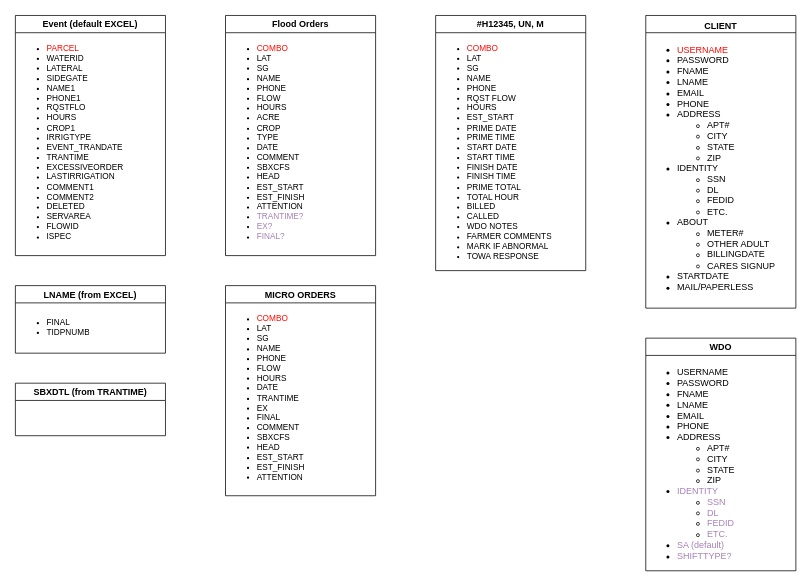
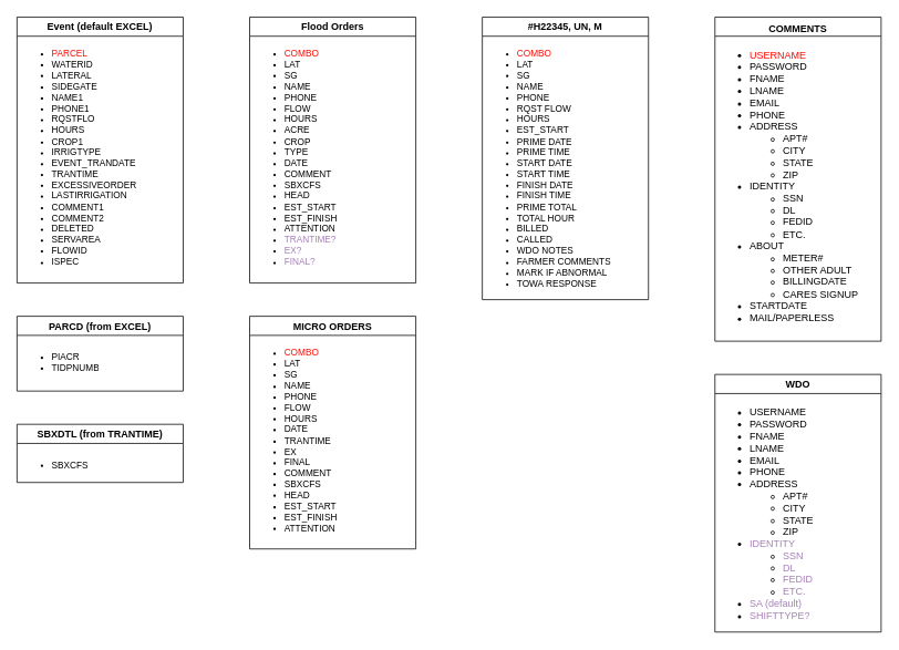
  <mxCell id="0" />
  <mxCell id="1" parent="0" />
  <mxCell id="2" value="Event (default EXCEL)" style="swimlane;" parent="1" vertex="1"><mxGeometry x="20" y="20" width="200" height="320" as="geometry" /></mxCell>
  <mxCell id="3" value="&lt;blockquote style=&quot;margin: 0 0 0 40px; border: none; padding: 0px;&quot;&gt;&lt;/blockquote&gt;&lt;ul style=&quot;font-size: 11px;&quot;&gt;&lt;li&gt;&lt;font color=&quot;#ff0b03&quot;&gt;PARCEL&lt;/font&gt;&lt;/li&gt;&lt;li&gt;WATERID&lt;/li&gt;&lt;li&gt;LATERAL&lt;/li&gt;&lt;li&gt;SIDEGATE&lt;/li&gt;&lt;li&gt;NAME1&lt;/li&gt;&lt;li&gt;PHONE1&lt;/li&gt;&lt;li&gt;RQSTFLO&lt;/li&gt;&lt;li&gt;HOURS&lt;/li&gt;&lt;li&gt;CROP1&lt;/li&gt;&lt;li&gt;IRRIGTYPE&lt;/li&gt;&lt;li&gt;EVENT_TRANDATE&lt;/li&gt;&lt;li&gt;TRANTIME&lt;/li&gt;&lt;li&gt;EXCESSIVEORDER&lt;/li&gt;&lt;li&gt;LASTIRRIGATION&lt;/li&gt;&lt;li&gt;COMMENT1&lt;/li&gt;&lt;li&gt;COMMENT2&lt;/li&gt;&lt;li&gt;DELETED&lt;/li&gt;&lt;li&gt;SERVAREA&lt;/li&gt;&lt;li&gt;FLOWID&lt;/li&gt;&lt;li&gt;ISPEC&lt;/li&gt;&lt;/ul&gt;&lt;blockquote style=&quot;margin: 0 0 0 40px; border: none; padding: 0px;&quot;&gt;&lt;/blockquote&gt;" style="text;strokeColor=none;fillColor=none;html=1;whiteSpace=wrap;verticalAlign=top;overflow=hidden;align=left;" parent="2" vertex="1"><mxGeometry y="20" width="200" height="300" as="geometry" /></mxCell>
- <mxCell id="4" value="LNAME (from EXCEL)" style="swimlane;" parent="1" vertex="1"><mxGeometry x="20" y="380" width="200" height="90" as="geometry" /></mxCell>
- <mxCell id="5" value="&lt;ul style=&quot;font-size: 11px;&quot;&gt;&lt;li&gt;FINAL&lt;/li&gt;&lt;li&gt;TIDPNUMB&lt;/li&gt;&lt;/ul&gt;" style="text;strokeColor=none;fillColor=none;html=1;whiteSpace=wrap;verticalAlign=top;overflow=hidden;align=left;" parent="4" vertex="1"><mxGeometry y="25" width="200" height="55" as="geometry" /></mxCell>
+ <mxCell id="4" value="PARCD (from EXCEL)" style="swimlane;" parent="1" vertex="1"><mxGeometry x="20" y="380" width="200" height="90" as="geometry" /></mxCell>
+ <mxCell id="5" value="&lt;ul style=&quot;font-size: 11px;&quot;&gt;&lt;li&gt;PIACR&lt;/li&gt;&lt;li&gt;TIDPNUMB&lt;/li&gt;&lt;/ul&gt;" style="text;strokeColor=none;fillColor=none;html=1;whiteSpace=wrap;verticalAlign=top;overflow=hidden;align=left;" parent="4" vertex="1"><mxGeometry y="25" width="200" height="55" as="geometry" /></mxCell>
  <mxCell id="6" value="SBXDTL (from TRANTIME)" style="swimlane;" parent="1" vertex="1"><mxGeometry x="20" y="510" width="200" height="70" as="geometry" /></mxCell>
+ <mxCell id="7" value="&lt;ul style=&quot;font-size: 11px;&quot;&gt;&lt;li&gt;SBXCFS&lt;/li&gt;&lt;/ul&gt;" style="text;strokeColor=none;fillColor=none;html=1;whiteSpace=wrap;verticalAlign=top;overflow=hidden;align=left;" parent="6" vertex="1"><mxGeometry y="25" width="200" height="35" as="geometry" /></mxCell>
  <mxCell id="8" value="Flood Orders" style="swimlane;" parent="1" vertex="1"><mxGeometry x="300" y="20" width="200" height="320" as="geometry" /></mxCell>
  <mxCell id="9" value="&lt;blockquote style=&quot;margin: 0 0 0 40px; border: none; padding: 0px;&quot;&gt;&lt;/blockquote&gt;&lt;ul style=&quot;font-size: 11px;&quot;&gt;&lt;li&gt;&lt;font color=&quot;#ff0b03&quot;&gt;COMBO&lt;/font&gt;&lt;/li&gt;&lt;li&gt;LAT&lt;/li&gt;&lt;li&gt;SG&lt;/li&gt;&lt;li&gt;NAME&lt;/li&gt;&lt;li&gt;PHONE&lt;/li&gt;&lt;li&gt;FLOW&lt;/li&gt;&lt;li&gt;HOURS&lt;/li&gt;&lt;li&gt;ACRE&lt;/li&gt;&lt;li&gt;CROP&lt;/li&gt;&lt;li&gt;TYPE&lt;/li&gt;&lt;li&gt;DATE&lt;/li&gt;&lt;li&gt;COMMENT&lt;/li&gt;&lt;li&gt;SBXCFS&lt;/li&gt;&lt;li&gt;HEAD&lt;/li&gt;&lt;li&gt;EST_START&lt;/li&gt;&lt;li&gt;EST_FINISH&lt;/li&gt;&lt;li&gt;ATTENTION&lt;/li&gt;&lt;li&gt;&lt;font color=&quot;#a680b8&quot;&gt;TRANTIME?&lt;/font&gt;&lt;/li&gt;&lt;li&gt;&lt;font color=&quot;#a680b8&quot;&gt;EX?&lt;/font&gt;&lt;/li&gt;&lt;li&gt;&lt;font color=&quot;#a680b8&quot;&gt;FINAL?&lt;/font&gt;&lt;/li&gt;&lt;/ul&gt;&lt;blockquote style=&quot;margin: 0 0 0 40px; border: none; padding: 0px;&quot;&gt;&lt;/blockquote&gt;" style="text;strokeColor=none;fillColor=none;html=1;whiteSpace=wrap;verticalAlign=top;overflow=hidden;align=left;" parent="8" vertex="1"><mxGeometry y="20" width="200" height="300" as="geometry" /></mxCell>
  <mxCell id="10" value="MICRO ORDERS" style="swimlane;" parent="1" vertex="1"><mxGeometry x="300" y="380" width="200" height="280" as="geometry" /></mxCell>
  <mxCell id="11" value="&lt;blockquote style=&quot;margin: 0 0 0 40px; border: none; padding: 0px;&quot;&gt;&lt;/blockquote&gt;&lt;ul style=&quot;font-size: 11px;&quot;&gt;&lt;li&gt;&lt;font color=&quot;#ff0b03&quot;&gt;COMBO&lt;/font&gt;&lt;/li&gt;&lt;li&gt;LAT&lt;/li&gt;&lt;li&gt;SG&lt;/li&gt;&lt;li&gt;NAME&lt;/li&gt;&lt;li&gt;PHONE&lt;/li&gt;&lt;li&gt;FLOW&lt;/li&gt;&lt;li&gt;HOURS&lt;/li&gt;&lt;li&gt;DATE&lt;/li&gt;&lt;li&gt;TRANTIME&lt;/li&gt;&lt;li&gt;EX&lt;/li&gt;&lt;li&gt;FINAL&lt;/li&gt;&lt;li&gt;COMMENT&lt;/li&gt;&lt;li&gt;SBXCFS&lt;/li&gt;&lt;li&gt;HEAD&lt;/li&gt;&lt;li&gt;EST_START&lt;/li&gt;&lt;li&gt;EST_FINISH&lt;/li&gt;&lt;li&gt;ATTENTION&lt;/li&gt;&lt;/ul&gt;&lt;blockquote style=&quot;margin: 0 0 0 40px; border: none; padding: 0px;&quot;&gt;&lt;/blockquote&gt;" style="text;strokeColor=none;fillColor=none;html=1;whiteSpace=wrap;verticalAlign=top;overflow=hidden;align=left;" parent="10" vertex="1"><mxGeometry y="20" width="200" height="240" as="geometry" /></mxCell>
- <mxCell id="12" value="#H12345, UN, M" style="swimlane;" parent="1" vertex="1"><mxGeometry x="580" y="20" width="200" height="340" as="geometry" /></mxCell>
+ <mxCell id="12" value="#H22345, UN, M" style="swimlane;" parent="1" vertex="1"><mxGeometry x="580" y="20" width="200" height="340" as="geometry" /></mxCell>
  <mxCell id="13" value="&lt;blockquote style=&quot;margin: 0 0 0 40px; border: none; padding: 0px;&quot;&gt;&lt;/blockquote&gt;&lt;ul style=&quot;font-size: 11px;&quot;&gt;&lt;li&gt;&lt;font color=&quot;#ff0b03&quot;&gt;COMBO&lt;/font&gt;&lt;/li&gt;&lt;li&gt;LAT&lt;/li&gt;&lt;li&gt;SG&lt;/li&gt;&lt;li&gt;NAME&lt;/li&gt;&lt;li&gt;PHONE&lt;/li&gt;&lt;li&gt;RQST FLOW&lt;/li&gt;&lt;li&gt;HOURS&lt;/li&gt;&lt;li&gt;EST_START&lt;/li&gt;&lt;li&gt;PRIME DATE&lt;/li&gt;&lt;li&gt;PRIME TIME&lt;/li&gt;&lt;li&gt;START DATE&lt;/li&gt;&lt;li&gt;START TIME&lt;/li&gt;&lt;li&gt;FINISH DATE&lt;/li&gt;&lt;li&gt;FINISH TIME&lt;/li&gt;&lt;li&gt;PRIME TOTAL&lt;/li&gt;&lt;li&gt;TOTAL HOUR&lt;/li&gt;&lt;li&gt;BILLED&lt;/li&gt;&lt;li&gt;CALLED&lt;/li&gt;&lt;li&gt;WDO NOTES&lt;/li&gt;&lt;li&gt;FARMER COMMENTS&lt;/li&gt;&lt;li&gt;MARK IF ABNORMAL&lt;/li&gt;&lt;li&gt;TOWA RESPONSE&lt;/li&gt;&lt;/ul&gt;&lt;blockquote style=&quot;margin: 0 0 0 40px; border: none; padding: 0px;&quot;&gt;&lt;/blockquote&gt;" style="text;strokeColor=none;fillColor=none;html=1;whiteSpace=wrap;verticalAlign=top;overflow=hidden;align=left;" parent="12" vertex="1"><mxGeometry y="20" width="200" height="310" as="geometry" /></mxCell>
- <mxCell id="14" value="CLIENT" style="swimlane;verticalAlign=top;" parent="1" vertex="1"><mxGeometry x="860" y="20" width="200" height="390" as="geometry" /></mxCell>
+ <mxCell id="14" value="COMMENTS" style="swimlane;verticalAlign=top;" parent="1" vertex="1"><mxGeometry x="860" y="20" width="200" height="390" as="geometry" /></mxCell>
  <mxCell id="15" value="&lt;ul&gt;&lt;li&gt;&lt;font color=&quot;#ff0b03&quot;&gt;USERNAME&lt;/font&gt;&lt;/li&gt;&lt;li&gt;PASSWORD&lt;/li&gt;&lt;li&gt;FNAME&lt;/li&gt;&lt;li&gt;LNAME&lt;/li&gt;&lt;li&gt;EMAIL&lt;/li&gt;&lt;li&gt;PHONE&lt;/li&gt;&lt;li&gt;ADDRESS&lt;/li&gt;&lt;ul&gt;&lt;li&gt;APT#&lt;/li&gt;&lt;li&gt;CITY&lt;/li&gt;&lt;li&gt;STATE&lt;/li&gt;&lt;li&gt;ZIP&lt;/li&gt;&lt;/ul&gt;&lt;li&gt;IDENTITY&lt;/li&gt;&lt;ul&gt;&lt;li&gt;SSN&lt;/li&gt;&lt;li&gt;DL&lt;/li&gt;&lt;li&gt;FEDID&lt;/li&gt;&lt;li&gt;ETC.&lt;/li&gt;&lt;/ul&gt;&lt;li&gt;ABOUT&lt;/li&gt;&lt;ul&gt;&lt;li&gt;METER#&lt;/li&gt;&lt;li&gt;OTHER ADULT&lt;/li&gt;&lt;li&gt;BILLINGDATE&lt;/li&gt;&lt;li&gt;CARES SIGNUP&lt;/li&gt;&lt;/ul&gt;&lt;li&gt;STARTDATE&lt;/li&gt;&lt;li&gt;MAIL/PAPERLESS&lt;/li&gt;&lt;/ul&gt;" style="text;strokeColor=none;fillColor=none;html=1;whiteSpace=wrap;verticalAlign=top;overflow=hidden;" vertex="1" parent="14"><mxGeometry y="20" width="200" height="370" as="geometry" /></mxCell>
  <mxCell id="16" value="WDO" style="swimlane;" vertex="1" parent="1"><mxGeometry x="860" y="450" width="200" height="310" as="geometry" /></mxCell>
  <mxCell id="17" value="&lt;ul&gt;&lt;li&gt;USERNAME&lt;/li&gt;&lt;li&gt;PASSWORD&lt;/li&gt;&lt;li&gt;FNAME&lt;/li&gt;&lt;li&gt;LNAME&lt;/li&gt;&lt;li style=&quot;border-color: var(--border-color);&quot;&gt;EMAIL&lt;/li&gt;&lt;li style=&quot;border-color: var(--border-color);&quot;&gt;PHONE&lt;/li&gt;&lt;li style=&quot;border-color: var(--border-color);&quot;&gt;ADDRESS&lt;/li&gt;&lt;ul style=&quot;border-color: var(--border-color);&quot;&gt;&lt;li style=&quot;border-color: var(--border-color);&quot;&gt;APT#&lt;/li&gt;&lt;li style=&quot;border-color: var(--border-color);&quot;&gt;CITY&lt;/li&gt;&lt;li style=&quot;border-color: var(--border-color);&quot;&gt;STATE&lt;/li&gt;&lt;li style=&quot;border-color: var(--border-color);&quot;&gt;ZIP&lt;/li&gt;&lt;/ul&gt;&lt;li style=&quot;border-color: var(--border-color);&quot;&gt;&lt;font color=&quot;#a680b8&quot;&gt;IDENTITY&lt;/font&gt;&lt;/li&gt;&lt;ul style=&quot;border-color: var(--border-color);&quot;&gt;&lt;li style=&quot;border-color: var(--border-color);&quot;&gt;&lt;font color=&quot;#a680b8&quot;&gt;SSN&lt;/font&gt;&lt;/li&gt;&lt;li style=&quot;border-color: var(--border-color);&quot;&gt;&lt;font color=&quot;#a680b8&quot;&gt;DL&lt;/font&gt;&lt;/li&gt;&lt;li style=&quot;border-color: var(--border-color);&quot;&gt;&lt;font color=&quot;#a680b8&quot;&gt;FEDID&lt;/font&gt;&lt;/li&gt;&lt;li style=&quot;border-color: var(--border-color);&quot;&gt;&lt;font color=&quot;#a680b8&quot;&gt;ETC.&lt;/font&gt;&lt;/li&gt;&lt;/ul&gt;&lt;li&gt;&lt;font color=&quot;#a680b8&quot;&gt;SA (default)&lt;/font&gt;&lt;/li&gt;&lt;li&gt;&lt;font color=&quot;#a680b8&quot;&gt;SHIFTTYPE?&lt;/font&gt;&lt;/li&gt;&lt;/ul&gt;" style="text;strokeColor=none;fillColor=none;html=1;whiteSpace=wrap;verticalAlign=top;overflow=hidden;" vertex="1" parent="16"><mxGeometry y="20" width="200" height="280" as="geometry" /></mxCell>
